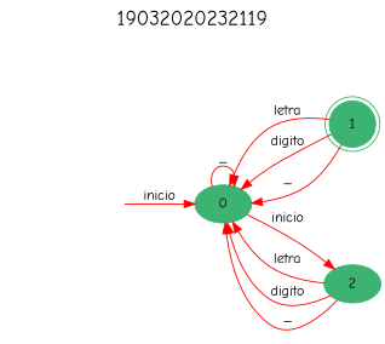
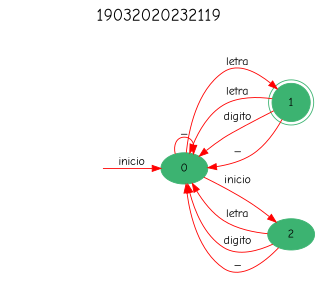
  digraph {
    fontname="Comic Neue"
    fontsize=20
    label=19032020232119
    labelloc=t
    rankdir=LR
    node [color=mediumseagreen fontname="Comic Neue" style=filled]
    edge [color=red fontname="Comic Neue"]
    0
    1 [shape=doublecircle]
    2
    secret_node [color=midnightblue fontcolor=white shape=circle style=invis]
    0 -> 0 [label=_]
+   0 -> 1 [label=letra]
    0 -> 2 [label=inicio]
    1 -> 0 [label=letra]
    1 -> 0 [label=digito]
    1 -> 0 [label=_]
    2 -> 0 [label=letra]
    2 -> 0 [label=digito]
    2 -> 0 [label=_]
    secret_node -> 0 [label=inicio]
  }
